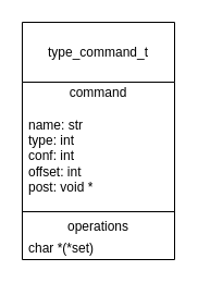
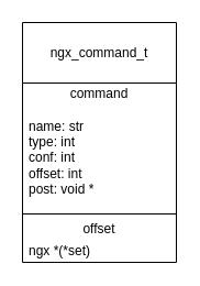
  <mxCell id="0" />
  <mxCell id="1" parent="0" />
- <mxCell id="2" value="&lt;div&gt;&lt;br&gt;&lt;/div&gt;type_command_t" style="swimlane;fontStyle=0;align=center;verticalAlign=top;childLayout=stackLayout;horizontal=1;startSize=55;horizontalStack=0;resizeParent=1;resizeParentMax=0;resizeLast=0;collapsible=0;marginBottom=0;html=1;whiteSpace=wrap;" vertex="1" parent="1"><mxGeometry x="20" y="20" width="140" height="218" as="geometry" /></mxCell>
+ <mxCell id="2" value="&lt;div&gt;&lt;br&gt;&lt;/div&gt;ngx_command_t" style="swimlane;fontStyle=0;align=center;verticalAlign=top;childLayout=stackLayout;horizontal=1;startSize=55;horizontalStack=0;resizeParent=1;resizeParentMax=0;resizeLast=0;collapsible=0;marginBottom=0;html=1;whiteSpace=wrap;" vertex="1" parent="1"><mxGeometry x="20" y="20" width="140" height="218" as="geometry" /></mxCell>
  <mxCell id="3" value="command" style="text;html=1;strokeColor=none;fillColor=none;align=center;verticalAlign=middle;spacingLeft=4;spacingRight=4;overflow=hidden;rotatable=0;points=[[0,0.5],[1,0.5]];portConstraint=eastwest;whiteSpace=wrap;" vertex="1" parent="2"><mxGeometry y="55" width="140" height="20" as="geometry" /></mxCell>
  <mxCell id="4" value="name: str&lt;div&gt;type: int&lt;/div&gt;&lt;div&gt;conf: int&lt;/div&gt;&lt;div&gt;offset: int&lt;/div&gt;&lt;div&gt;post: void *&lt;/div&gt;" style="text;html=1;strokeColor=none;fillColor=none;align=left;verticalAlign=middle;spacingLeft=4;spacingRight=4;overflow=hidden;rotatable=0;points=[[0,0.5],[1,0.5]];portConstraint=eastwest;whiteSpace=wrap;" vertex="1" parent="2"><mxGeometry y="75" width="140" height="95" as="geometry" /></mxCell>
  <mxCell id="5" value="" style="line;strokeWidth=1;fillColor=none;align=left;verticalAlign=middle;spacingTop=-1;spacingLeft=3;spacingRight=3;rotatable=0;labelPosition=right;points=[];portConstraint=eastwest;" vertex="1" parent="2"><mxGeometry y="170" width="140" height="8" as="geometry" /></mxCell>
- <mxCell id="6" value="operations" style="text;html=1;strokeColor=none;fillColor=none;align=center;verticalAlign=middle;spacingLeft=4;spacingRight=4;overflow=hidden;rotatable=0;points=[[0,0.5],[1,0.5]];portConstraint=eastwest;whiteSpace=wrap;" vertex="1" parent="2"><mxGeometry y="178" width="140" height="20" as="geometry" /></mxCell>
- <mxCell id="7" value="char *(*set)" style="text;html=1;strokeColor=none;fillColor=none;align=left;verticalAlign=middle;spacingLeft=4;spacingRight=4;overflow=hidden;rotatable=0;points=[[0,0.5],[1,0.5]];portConstraint=eastwest;whiteSpace=wrap;" vertex="1" parent="2"><mxGeometry y="198" width="140" height="20" as="geometry" /></mxCell>
+ <mxCell id="6" value="offset" style="text;html=1;strokeColor=none;fillColor=none;align=center;verticalAlign=middle;spacingLeft=4;spacingRight=4;overflow=hidden;rotatable=0;points=[[0,0.5],[1,0.5]];portConstraint=eastwest;whiteSpace=wrap;" vertex="1" parent="2"><mxGeometry y="178" width="140" height="20" as="geometry" /></mxCell>
+ <mxCell id="7" value="ngx *(*set)" style="text;html=1;strokeColor=none;fillColor=none;align=left;verticalAlign=middle;spacingLeft=4;spacingRight=4;overflow=hidden;rotatable=0;points=[[0,0.5],[1,0.5]];portConstraint=eastwest;whiteSpace=wrap;" vertex="1" parent="2"><mxGeometry y="198" width="140" height="20" as="geometry" /></mxCell>
